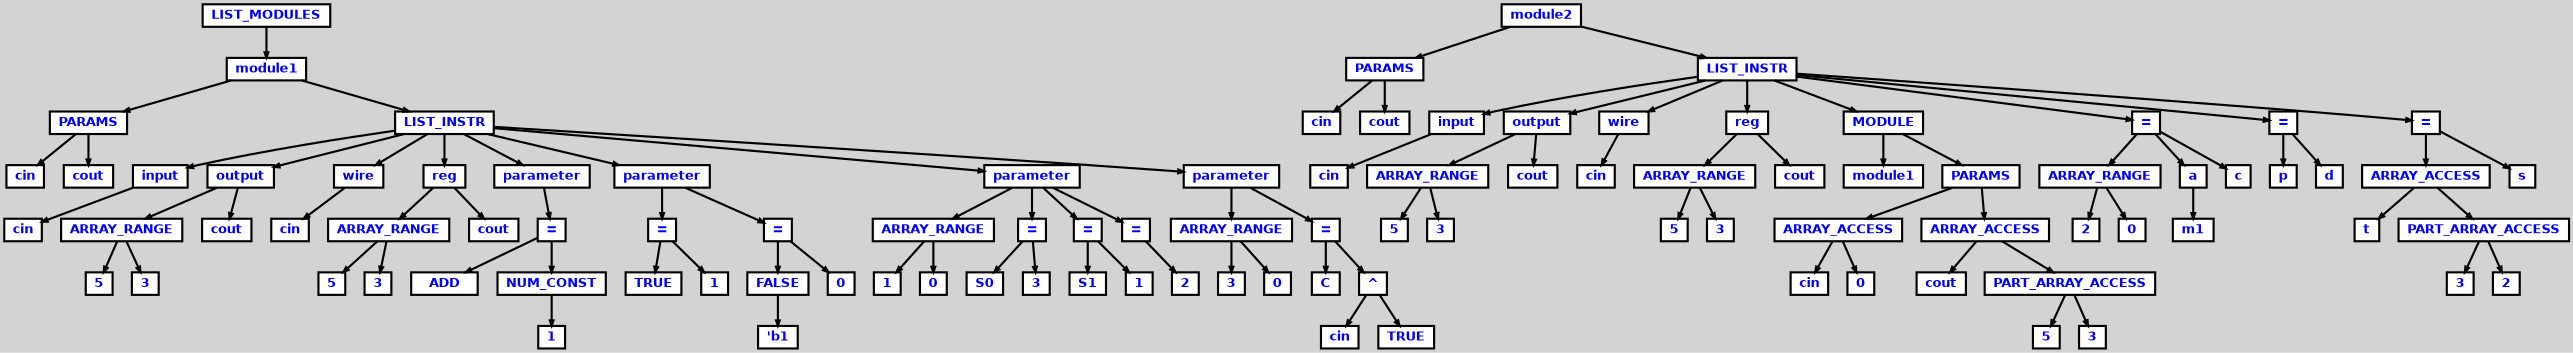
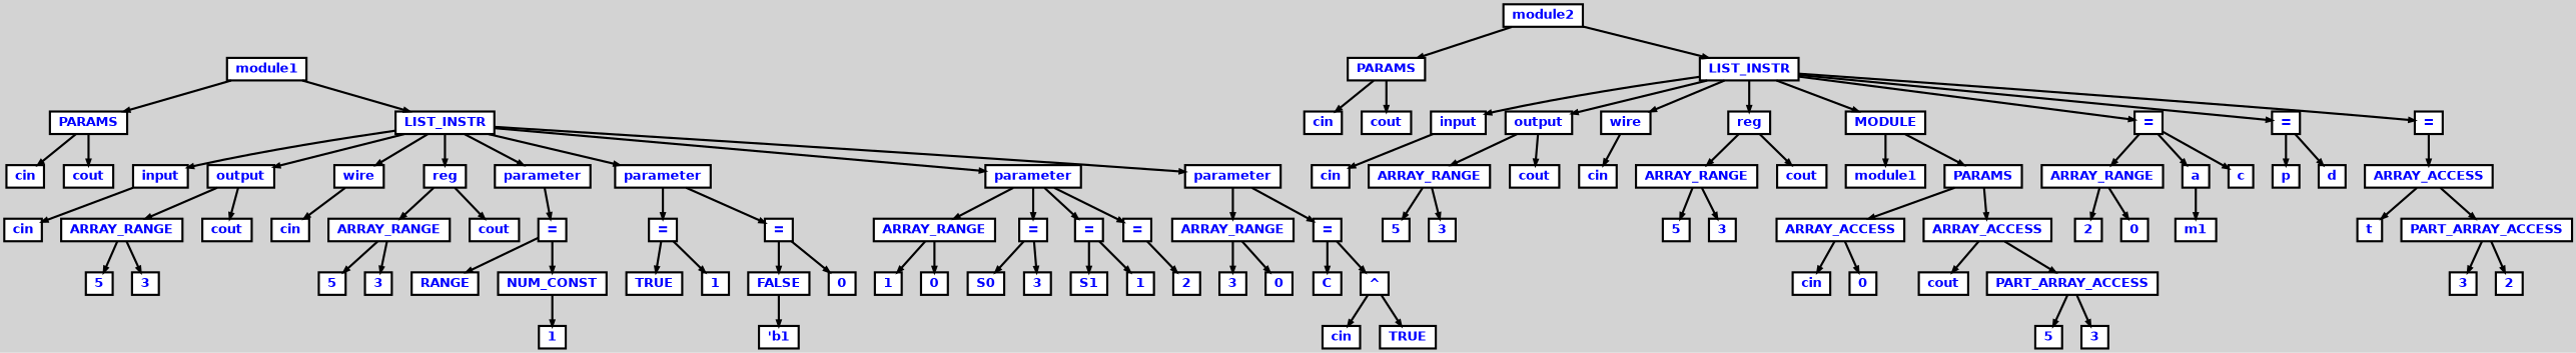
  digraph {
    bgcolor=lightgrey
    ordering=out
    ranksep=.4
    node [color=black fillcolor=white fixedsize=false fontcolor=blue fontname="Helvetica-bold" fontsize=12 shape=box style="filled, solid, bold"]
    edge [arrowsize=.5 color=black style=bold]
-   n1 [height=.25 label=LIST_MODULES width=.25]
    n2 [height=.25 label=module1 width=.25]
    n3 [height=.25 label=PARAMS width=.25]
    n4 [height=.25 label=LIST_INSTR width=.25]
    n5 [height=.25 label=module2 width=.25]
    n6 [height=.25 label=PARAMS width=.25]
    n7 [height=.25 label=LIST_INSTR width=.25]
    n8 [height=.25 label=cin width=.25]
    n9 [height=.25 label=cout width=.25]
    n10 [height=.25 label=input width=.25]
    n11 [height=.25 label=output width=.25]
    n12 [height=.25 label=wire width=.25]
    n13 [height=.25 label=reg width=.25]
    n14 [height=.25 label=parameter width=.25]
    n15 [height=.25 label=parameter width=.25]
    n16 [height=.25 label=parameter width=.25]
    n17 [height=.25 label=parameter width=.25]
    n18 [height=.25 label=cin width=.25]
    n19 [height=.25 label=ARRAY_RANGE width=.25]
    n20 [height=.25 label=cout width=.25]
    n21 [height=.25 label=cin width=.25]
    n22 [height=.25 label=ARRAY_RANGE width=.25]
    n23 [height=.25 label=cout width=.25]
    n24 [height=.25 label="=" width=.25]
    n25 [height=.25 label="=" width=.25]
    n26 [height=.25 label="=" width=.25]
    n27 [height=.25 label=ARRAY_RANGE width=.25]
    n28 [height=.25 label="=" width=.25]
    n29 [height=.25 label="=" width=.25]
    n30 [height=.25 label="=" width=.25]
    n31 [height=.25 label=ARRAY_RANGE width=.25]
    n32 [height=.25 label="=" width=.25]
    n33 [height=.25 label=5 width=.25]
    n34 [height=.25 label=3 width=.25]
    n35 [height=.25 label=5 width=.25]
    n36 [height=.25 label=3 width=.25]
-   n37 [height=.25 label=ADD width=.25]
+   n37 [height=.25 label=RANGE width=.25]
    n38 [height=.25 label=NUM_CONST width=.25]
    n39 [height=.25 label=1 width=.25]
    n40 [height=.25 label="'b1" width=.25]
    n41 [height=.25 label=TRUE width=.25]
    n42 [height=.25 label=1 width=.25]
    n43 [height=.25 label=FALSE width=.25]
    n44 [height=.25 label=0 width=.25]
    n45 [height=.25 label=1 width=.25]
    n46 [height=.25 label=0 width=.25]
    n47 [height=.25 label=S0 width=.25]
    n48 [height=.25 label=3 width=.25]
    n49 [height=.25 label=S1 width=.25]
    n50 [height=.25 label=1 width=.25]
    n51 [height=.25 label=2 width=.25]
    n52 [height=.25 label=3 width=.25]
    n53 [height=.25 label=0 width=.25]
    n54 [height=.25 label=C width=.25]
    n55 [height=.25 label="^" width=.25]
    n56 [height=.25 label=cin width=.25]
    n57 [height=.25 label=TRUE width=.25]
    n58 [height=.25 label=cin width=.25]
    n59 [height=.25 label=cout width=.25]
    n60 [height=.25 label=input width=.25]
    n61 [height=.25 label=output width=.25]
    n62 [height=.25 label=wire width=.25]
    n63 [height=.25 label=reg width=.25]
    n64 [height=.25 label=MODULE width=.25]
    n65 [height=.25 label="=" width=.25]
    n66 [height=.25 label="=" width=.25]
    n67 [height=.25 label="=" width=.25]
    n68 [height=.25 label=cin width=.25]
    n69 [height=.25 label=ARRAY_RANGE width=.25]
    n70 [height=.25 label=cout width=.25]
    n71 [height=.25 label=cin width=.25]
    n72 [height=.25 label=ARRAY_RANGE width=.25]
    n73 [height=.25 label=cout width=.25]
    n74 [height=.25 label=module1 width=.25]
    n75 [height=.25 label=PARAMS width=.25]
    n76 [height=.25 label=ARRAY_RANGE width=.25]
    n77 [height=.25 label=a width=.25]
    n78 [height=.25 label=c width=.25]
    n79 [height=.25 label=p width=.25]
    n80 [height=.25 label=d width=.25]
    n81 [height=.25 label=ARRAY_ACCESS width=.25]
-   n82 [height=.25 label=s width=.25]
    n83 [height=.25 label=5 width=.25]
    n84 [height=.25 label=3 width=.25]
    n85 [height=.25 label=5 width=.25]
    n86 [height=.25 label=3 width=.25]
    n87 [height=.25 label=m1 width=.25]
    n88 [height=.25 label=ARRAY_ACCESS width=.25]
    n89 [height=.25 label=ARRAY_ACCESS width=.25]
    n90 [height=.25 label=cin width=.25]
    n91 [height=.25 label=0 width=.25]
    n92 [height=.25 label=cout width=.25]
    n93 [height=.25 label=PART_ARRAY_ACCESS width=.25]
    n94 [height=.25 label=5 width=.25]
    n95 [height=.25 label=3 width=.25]
    n96 [height=.25 label=2 width=.25]
    n97 [height=.25 label=0 width=.25]
    n98 [height=.25 label=t width=.25]
    n99 [height=.25 label=PART_ARRAY_ACCESS width=.25]
    n100 [height=.25 label=3 width=.25]
    n101 [height=.25 label=2 width=.25]
-   n1 -> n2
    n2 -> n3
    n2 -> n4
    n3 -> n8
    n3 -> n9
    n4 -> n10
    n4 -> n11
    n4 -> n12
    n4 -> n13
    n4 -> n14
    n4 -> n15
    n4 -> n16
    n4 -> n17
    n5 -> n6
    n5 -> n7
    n6 -> n58
    n6 -> n59
    n7 -> n60
    n7 -> n61
    n7 -> n62
    n7 -> n63
    n7 -> n64
    n7 -> n65
    n7 -> n66
    n7 -> n67
    n10 -> n18
    n11 -> n19
    n11 -> n20
    n12 -> n21
    n13 -> n22
    n13 -> n23
    n14 -> n24
    n15 -> n25
    n15 -> n26
    n16 -> n27
    n16 -> n28
    n16 -> n29
    n16 -> n30
    n17 -> n31
    n17 -> n32
    n19 -> n33
    n19 -> n34
    n22 -> n35
    n22 -> n36
    n24 -> n37
    n24 -> n38
    n25 -> n41
    n25 -> n42
    n26 -> n43
    n26 -> n44
    n27 -> n45
    n27 -> n46
    n28 -> n47
    n28 -> n48
    n29 -> n49
    n29 -> n50
    n30 -> n51
    n31 -> n52
    n31 -> n53
    n32 -> n54
    n32 -> n55
    n38 -> n39
    n43 -> n40
    n55 -> n56
    n55 -> n57
    n60 -> n68
    n61 -> n69
    n61 -> n70
    n62 -> n71
    n63 -> n72
    n63 -> n73
    n64 -> n74
    n64 -> n75
    n65 -> n76
    n65 -> n77
    n65 -> n78
    n66 -> n79
    n66 -> n80
    n67 -> n81
-   n67 -> n82
    n69 -> n83
    n69 -> n84
    n72 -> n85
    n72 -> n86
    n75 -> n88
    n75 -> n89
    n76 -> n96
    n76 -> n97
    n77 -> n87
    n81 -> n98
    n81 -> n99
    n88 -> n90
    n88 -> n91
    n89 -> n92
    n89 -> n93
    n93 -> n94
    n93 -> n95
    n99 -> n100
    n99 -> n101
  }
